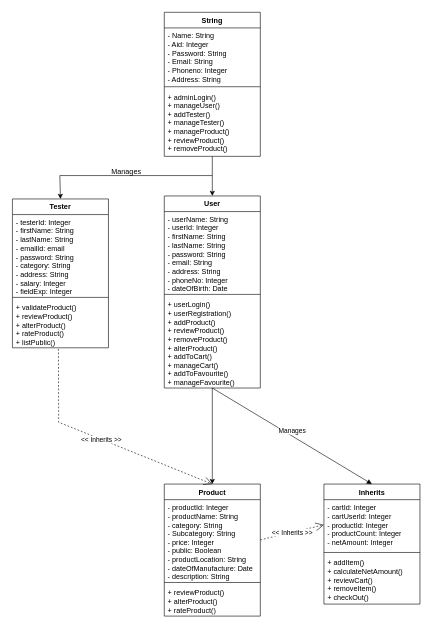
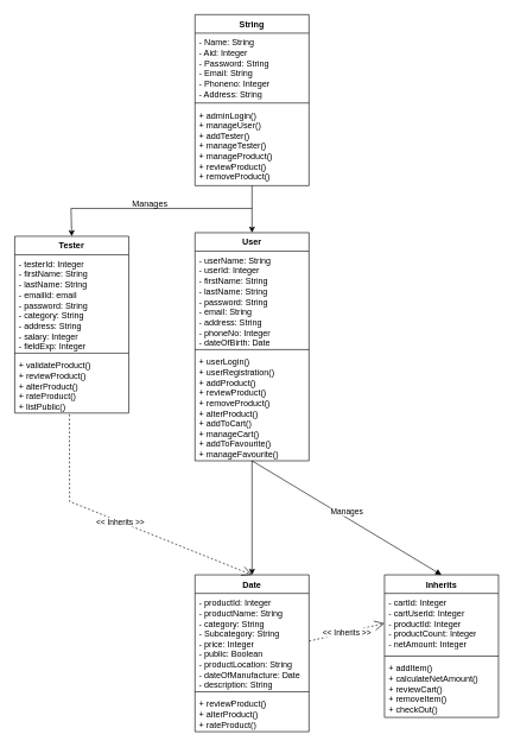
  <mxCell id="0" />
  <mxCell id="1" parent="0" />
  <mxCell id="2" value="String" style="swimlane;fontStyle=1;align=center;verticalAlign=top;childLayout=stackLayout;horizontal=1;startSize=26;horizontalStack=0;resizeParent=1;resizeParentMax=0;resizeLast=0;collapsible=1;marginBottom=0;whiteSpace=wrap;html=1;" parent="1" vertex="1"><mxGeometry x="273" y="20" width="160" height="240" as="geometry"><mxRectangle x="345" y="50" width="80" height="30" as="alternateBounds" /></mxGeometry></mxCell>
  <mxCell id="3" value="- Name: String&lt;br&gt;- Aid: Integer&lt;br&gt;- Password: String&lt;br&gt;- Email: String&lt;br&gt;- Phoneno: Integer&lt;br&gt;- Address: String" style="text;strokeColor=none;fillColor=none;align=left;verticalAlign=top;spacingLeft=4;spacingRight=4;overflow=hidden;rotatable=0;points=[[0,0.5],[1,0.5]];portConstraint=eastwest;whiteSpace=wrap;html=1;" parent="2" vertex="1"><mxGeometry y="26" width="160" height="94" as="geometry" /></mxCell>
  <mxCell id="4" value="" style="line;strokeWidth=1;fillColor=none;align=left;verticalAlign=middle;spacingTop=-1;spacingLeft=3;spacingRight=3;rotatable=0;labelPosition=right;points=[];portConstraint=eastwest;strokeColor=inherit;" parent="2" vertex="1"><mxGeometry y="120" width="160" height="8" as="geometry" /></mxCell>
  <mxCell id="5" value="+ adminLogin()&lt;br&gt;+ manageUser()&lt;br&gt;+ addTester()&lt;br&gt;+ manageTester()&lt;br&gt;+ manageProduct()&lt;br&gt;+ reviewProduct()&lt;br&gt;+ removeProduct()" style="text;strokeColor=none;fillColor=none;align=left;verticalAlign=top;spacingLeft=4;spacingRight=4;overflow=hidden;rotatable=0;points=[[0,0.5],[1,0.5]];portConstraint=eastwest;whiteSpace=wrap;html=1;" parent="2" vertex="1"><mxGeometry y="128" width="160" height="112" as="geometry" /></mxCell>
  <mxCell id="6" value="Tester" style="swimlane;fontStyle=1;align=center;verticalAlign=top;childLayout=stackLayout;horizontal=1;startSize=26;horizontalStack=0;resizeParent=1;resizeParentMax=0;resizeLast=0;collapsible=1;marginBottom=0;whiteSpace=wrap;html=1;" parent="1" vertex="1"><mxGeometry x="20" y="331" width="160" height="248" as="geometry" /></mxCell>
  <mxCell id="7" value="- testerId: Integer&lt;br&gt;- firstName: String&lt;br&gt;- lastName: String&lt;br&gt;- emailId: email&lt;br&gt;- password: String&lt;br&gt;- category: String&lt;br&gt;- address: String&lt;br&gt;- salary: Integer&lt;br&gt;- fieldExp: Integer" style="text;strokeColor=none;fillColor=none;align=left;verticalAlign=top;spacingLeft=4;spacingRight=4;overflow=hidden;rotatable=0;points=[[0,0.5],[1,0.5]];portConstraint=eastwest;whiteSpace=wrap;html=1;" parent="6" vertex="1"><mxGeometry y="26" width="160" height="134" as="geometry" /></mxCell>
  <mxCell id="8" value="" style="line;strokeWidth=1;fillColor=none;align=left;verticalAlign=middle;spacingTop=-1;spacingLeft=3;spacingRight=3;rotatable=0;labelPosition=right;points=[];portConstraint=eastwest;strokeColor=inherit;" parent="6" vertex="1"><mxGeometry y="160" width="160" height="8" as="geometry" /></mxCell>
  <mxCell id="9" value="+ validateProduct()&lt;br&gt;+ reviewProduct()&lt;br&gt;+ alterProduct()&lt;br&gt;+ rateProduct()&lt;br&gt;+ listPublic()" style="text;strokeColor=none;fillColor=none;align=left;verticalAlign=top;spacingLeft=4;spacingRight=4;overflow=hidden;rotatable=0;points=[[0,0.5],[1,0.5]];portConstraint=eastwest;whiteSpace=wrap;html=1;" parent="6" vertex="1"><mxGeometry y="168" width="160" height="80" as="geometry" /></mxCell>
  <mxCell id="10" value="User" style="swimlane;fontStyle=1;align=center;verticalAlign=top;childLayout=stackLayout;horizontal=1;startSize=26;horizontalStack=0;resizeParent=1;resizeParentMax=0;resizeLast=0;collapsible=1;marginBottom=0;whiteSpace=wrap;html=1;" parent="1" vertex="1"><mxGeometry x="273" y="326" width="160" height="320" as="geometry" /></mxCell>
  <mxCell id="11" value="- userName: String&lt;br&gt;- userId: Integer&lt;br&gt;- firstName: String&lt;br&gt;- lastName: String&lt;br&gt;- password: String&lt;br&gt;- email: String&lt;br&gt;- address: String&lt;br&gt;- phoneNo: Integer&lt;br&gt;- dateOfBirth: Date" style="text;strokeColor=none;fillColor=none;align=left;verticalAlign=top;spacingLeft=4;spacingRight=4;overflow=hidden;rotatable=0;points=[[0,0.5],[1,0.5]];portConstraint=eastwest;whiteSpace=wrap;html=1;" parent="10" vertex="1"><mxGeometry y="26" width="160" height="134" as="geometry" /></mxCell>
  <mxCell id="12" value="" style="line;strokeWidth=1;fillColor=none;align=left;verticalAlign=middle;spacingTop=-1;spacingLeft=3;spacingRight=3;rotatable=0;labelPosition=right;points=[];portConstraint=eastwest;strokeColor=inherit;" parent="10" vertex="1"><mxGeometry y="160" width="160" height="8" as="geometry" /></mxCell>
  <mxCell id="13" value="+ userLogin()&lt;br&gt;+ userRegistration()&lt;br&gt;+ addProduct()&lt;br&gt;+ reviewProduct()&lt;br&gt;+ removeProduct()&lt;br&gt;+ alterProduct()&lt;br&gt;+ addToCart()&lt;br&gt;+ manageCart()&lt;br&gt;+ addToFavourite()&lt;br&gt;+ manageFavourite()" style="text;strokeColor=none;fillColor=none;align=left;verticalAlign=top;spacingLeft=4;spacingRight=4;overflow=hidden;rotatable=0;points=[[0,0.5],[1,0.5]];portConstraint=eastwest;whiteSpace=wrap;html=1;" parent="10" vertex="1"><mxGeometry y="168" width="160" height="152" as="geometry" /></mxCell>
  <mxCell id="14" value="Inherits" style="swimlane;fontStyle=1;align=center;verticalAlign=top;childLayout=stackLayout;horizontal=1;startSize=26;horizontalStack=0;resizeParent=1;resizeParentMax=0;resizeLast=0;collapsible=1;marginBottom=0;whiteSpace=wrap;html=1;" parent="1" vertex="1"><mxGeometry x="539" y="806" width="160" height="200" as="geometry" /></mxCell>
  <mxCell id="15" value="- cartId: Integer&lt;br&gt;- cartUserId: Integer&lt;br&gt;- productId: Integer&lt;br&gt;- productCount: Integer&lt;br&gt;- netAmount: Integer" style="text;strokeColor=none;fillColor=none;align=left;verticalAlign=top;spacingLeft=4;spacingRight=4;overflow=hidden;rotatable=0;points=[[0,0.5],[1,0.5]];portConstraint=eastwest;whiteSpace=wrap;html=1;" parent="14" vertex="1"><mxGeometry y="26" width="160" height="84" as="geometry" /></mxCell>
  <mxCell id="16" value="" style="line;strokeWidth=1;fillColor=none;align=left;verticalAlign=middle;spacingTop=-1;spacingLeft=3;spacingRight=3;rotatable=0;labelPosition=right;points=[];portConstraint=eastwest;strokeColor=inherit;" parent="14" vertex="1"><mxGeometry y="110" width="160" height="8" as="geometry" /></mxCell>
  <mxCell id="17" value="+ addItem()&lt;br&gt;+ calculateNetAmount()&lt;br&gt;+ reviewCart()&lt;br&gt;+ removeItem()&lt;br&gt;+ checkOut()" style="text;strokeColor=none;fillColor=none;align=left;verticalAlign=top;spacingLeft=4;spacingRight=4;overflow=hidden;rotatable=0;points=[[0,0.5],[1,0.5]];portConstraint=eastwest;whiteSpace=wrap;html=1;" parent="14" vertex="1"><mxGeometry y="118" width="160" height="82" as="geometry" /></mxCell>
- <mxCell id="18" value="Product" style="swimlane;fontStyle=1;align=center;verticalAlign=top;childLayout=stackLayout;horizontal=1;startSize=26;horizontalStack=0;resizeParent=1;resizeParentMax=0;resizeLast=0;collapsible=1;marginBottom=0;whiteSpace=wrap;html=1;" parent="1" vertex="1"><mxGeometry x="273" y="806" width="160" height="220" as="geometry" /></mxCell>
+ <mxCell id="18" value="Date" style="swimlane;fontStyle=1;align=center;verticalAlign=top;childLayout=stackLayout;horizontal=1;startSize=26;horizontalStack=0;resizeParent=1;resizeParentMax=0;resizeLast=0;collapsible=1;marginBottom=0;whiteSpace=wrap;html=1;" parent="1" vertex="1"><mxGeometry x="273" y="806" width="160" height="220" as="geometry" /></mxCell>
  <mxCell id="19" value="- productId: Integer&lt;br&gt;- productName: String&lt;br&gt;- category: String&lt;br&gt;- Subcategory: String&lt;br&gt;- price: Integer&lt;br&gt;- public: Boolean&lt;br&gt;- productLocation: String&lt;br&gt;- dateOfManufacture: Date&lt;br&gt;- description: String" style="text;strokeColor=none;fillColor=none;align=left;verticalAlign=top;spacingLeft=4;spacingRight=4;overflow=hidden;rotatable=0;points=[[0,0.5],[1,0.5]];portConstraint=eastwest;whiteSpace=wrap;html=1;" parent="18" vertex="1"><mxGeometry y="26" width="160" height="134" as="geometry" /></mxCell>
  <mxCell id="20" value="" style="line;strokeWidth=1;fillColor=none;align=left;verticalAlign=middle;spacingTop=-1;spacingLeft=3;spacingRight=3;rotatable=0;labelPosition=right;points=[];portConstraint=eastwest;strokeColor=inherit;" parent="18" vertex="1"><mxGeometry y="160" width="160" height="8" as="geometry" /></mxCell>
  <mxCell id="21" value="+ reviewProduct()&lt;br&gt;+ alterProduct()&lt;br&gt;+ rateProduct()" style="text;strokeColor=none;fillColor=none;align=left;verticalAlign=top;spacingLeft=4;spacingRight=4;overflow=hidden;rotatable=0;points=[[0,0.5],[1,0.5]];portConstraint=eastwest;whiteSpace=wrap;html=1;" parent="18" vertex="1"><mxGeometry y="168" width="160" height="52" as="geometry" /></mxCell>
  <mxCell id="22" value="" style="endArrow=classic;html=1;rounded=0;" parent="1" source="5" target="10" edge="1"><mxGeometry width="50" height="50" relative="1" as="geometry"><mxPoint x="299" y="363" as="sourcePoint" /><mxPoint x="349" y="313" as="targetPoint" /></mxGeometry></mxCell>
  <mxCell id="23" value="" style="endArrow=classic;html=1;rounded=0;entryX=0.5;entryY=0;entryDx=0;entryDy=0;" parent="1" target="6" edge="1"><mxGeometry width="50" height="50" relative="1" as="geometry"><mxPoint x="353" y="292" as="sourcePoint" /><mxPoint x="29" y="292" as="targetPoint" /><Array as="points"><mxPoint x="99" y="292" /></Array></mxGeometry></mxCell>
  <mxCell id="24" value="Manages" style="text;html=1;strokeColor=none;fillColor=none;align=center;verticalAlign=middle;whiteSpace=wrap;rounded=0;" parent="1" vertex="1"><mxGeometry x="180" y="271" width="60" height="30" as="geometry" /></mxCell>
  <mxCell id="25" value="" style="endArrow=classic;html=1;rounded=0;entryX=0.5;entryY=0;entryDx=0;entryDy=0;" parent="1" source="13" target="18" edge="1"><mxGeometry width="50" height="50" relative="1" as="geometry"><mxPoint x="279" y="673" as="sourcePoint" /><mxPoint x="329" y="623" as="targetPoint" /></mxGeometry></mxCell>
  <mxCell id="26" value="&amp;lt;&amp;lt; Inherits &amp;gt;&amp;gt;" style="endArrow=open;endSize=12;dashed=1;html=1;rounded=0;exitX=0.479;exitY=1.023;exitDx=0;exitDy=0;exitPerimeter=0;entryX=0.5;entryY=0;entryDx=0;entryDy=0;" parent="1" source="9" target="18" edge="1"><mxGeometry width="160" relative="1" as="geometry"><mxPoint x="189" y="723" as="sourcePoint" /><mxPoint x="229" y="783" as="targetPoint" /><Array as="points"><mxPoint x="97" y="703" /></Array></mxGeometry></mxCell>
  <mxCell id="27" value="&amp;lt;&amp;lt; Inherits &amp;gt;&amp;gt;" style="endArrow=open;endSize=12;dashed=1;html=1;rounded=0;entryX=0;entryY=0.5;entryDx=0;entryDy=0;exitX=1;exitY=0.5;exitDx=0;exitDy=0;" parent="1" source="19" target="15" edge="1"><mxGeometry width="160" relative="1" as="geometry"><mxPoint x="19" y="923" as="sourcePoint" /><mxPoint x="19" y="833" as="targetPoint" /></mxGeometry></mxCell>
  <mxCell id="28" value="Manages" style="html=1;verticalAlign=bottom;endArrow=block;curved=0;rounded=0;entryX=0.5;entryY=0;entryDx=0;entryDy=0;exitX=0.498;exitY=0.999;exitDx=0;exitDy=0;exitPerimeter=0;" parent="1" source="13" target="14" edge="1"><mxGeometry width="80" relative="1" as="geometry"><mxPoint x="389" y="663" as="sourcePoint" /><mxPoint x="549" y="673" as="targetPoint" /></mxGeometry></mxCell>
